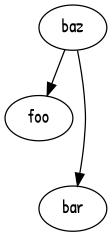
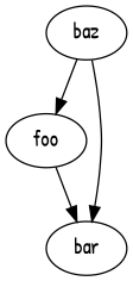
  digraph {
    fontname="Patrick Hand"
    node [fontname="Patrick Hand"]
    edge [fontname="Patrick Hand"]
    foo [type=A]
    bar [type=B]
    baz [type=C]
+   foo -> bar
    baz -> foo
    baz -> bar
  }
